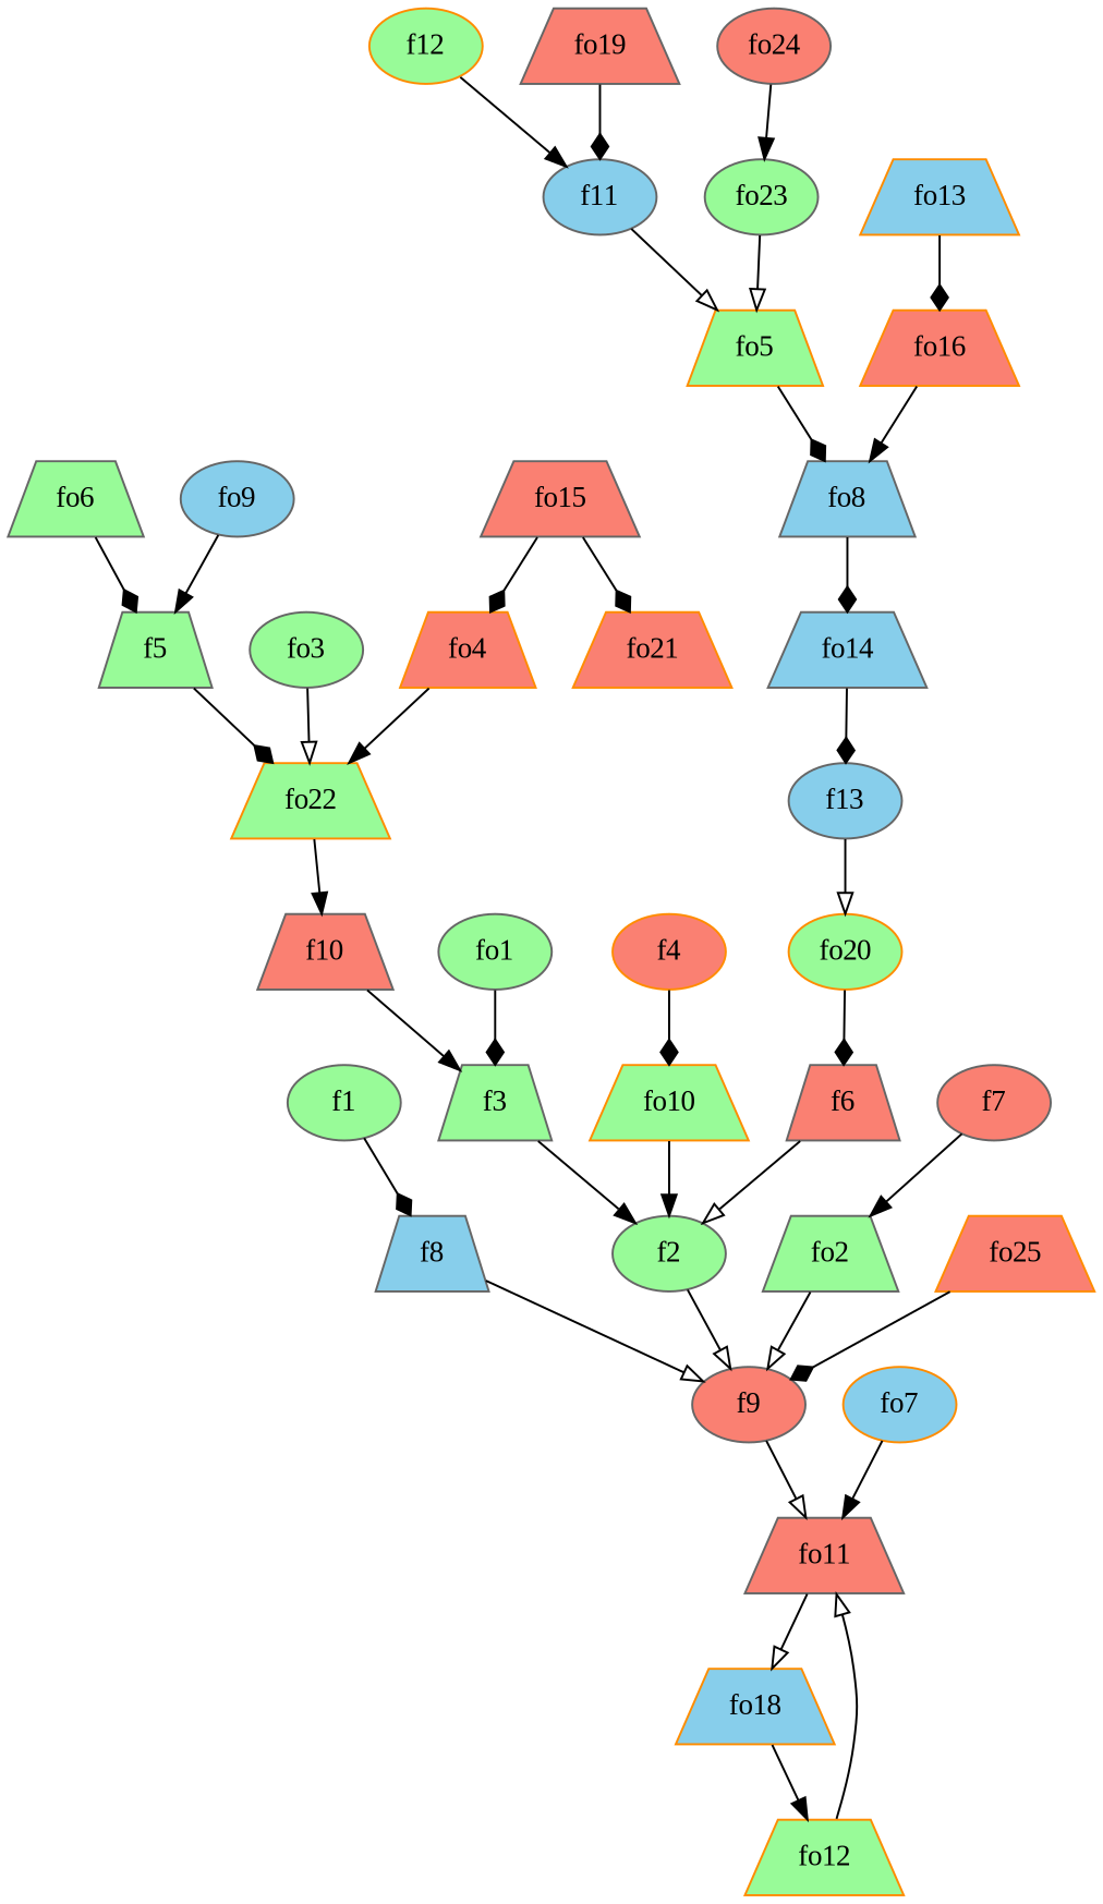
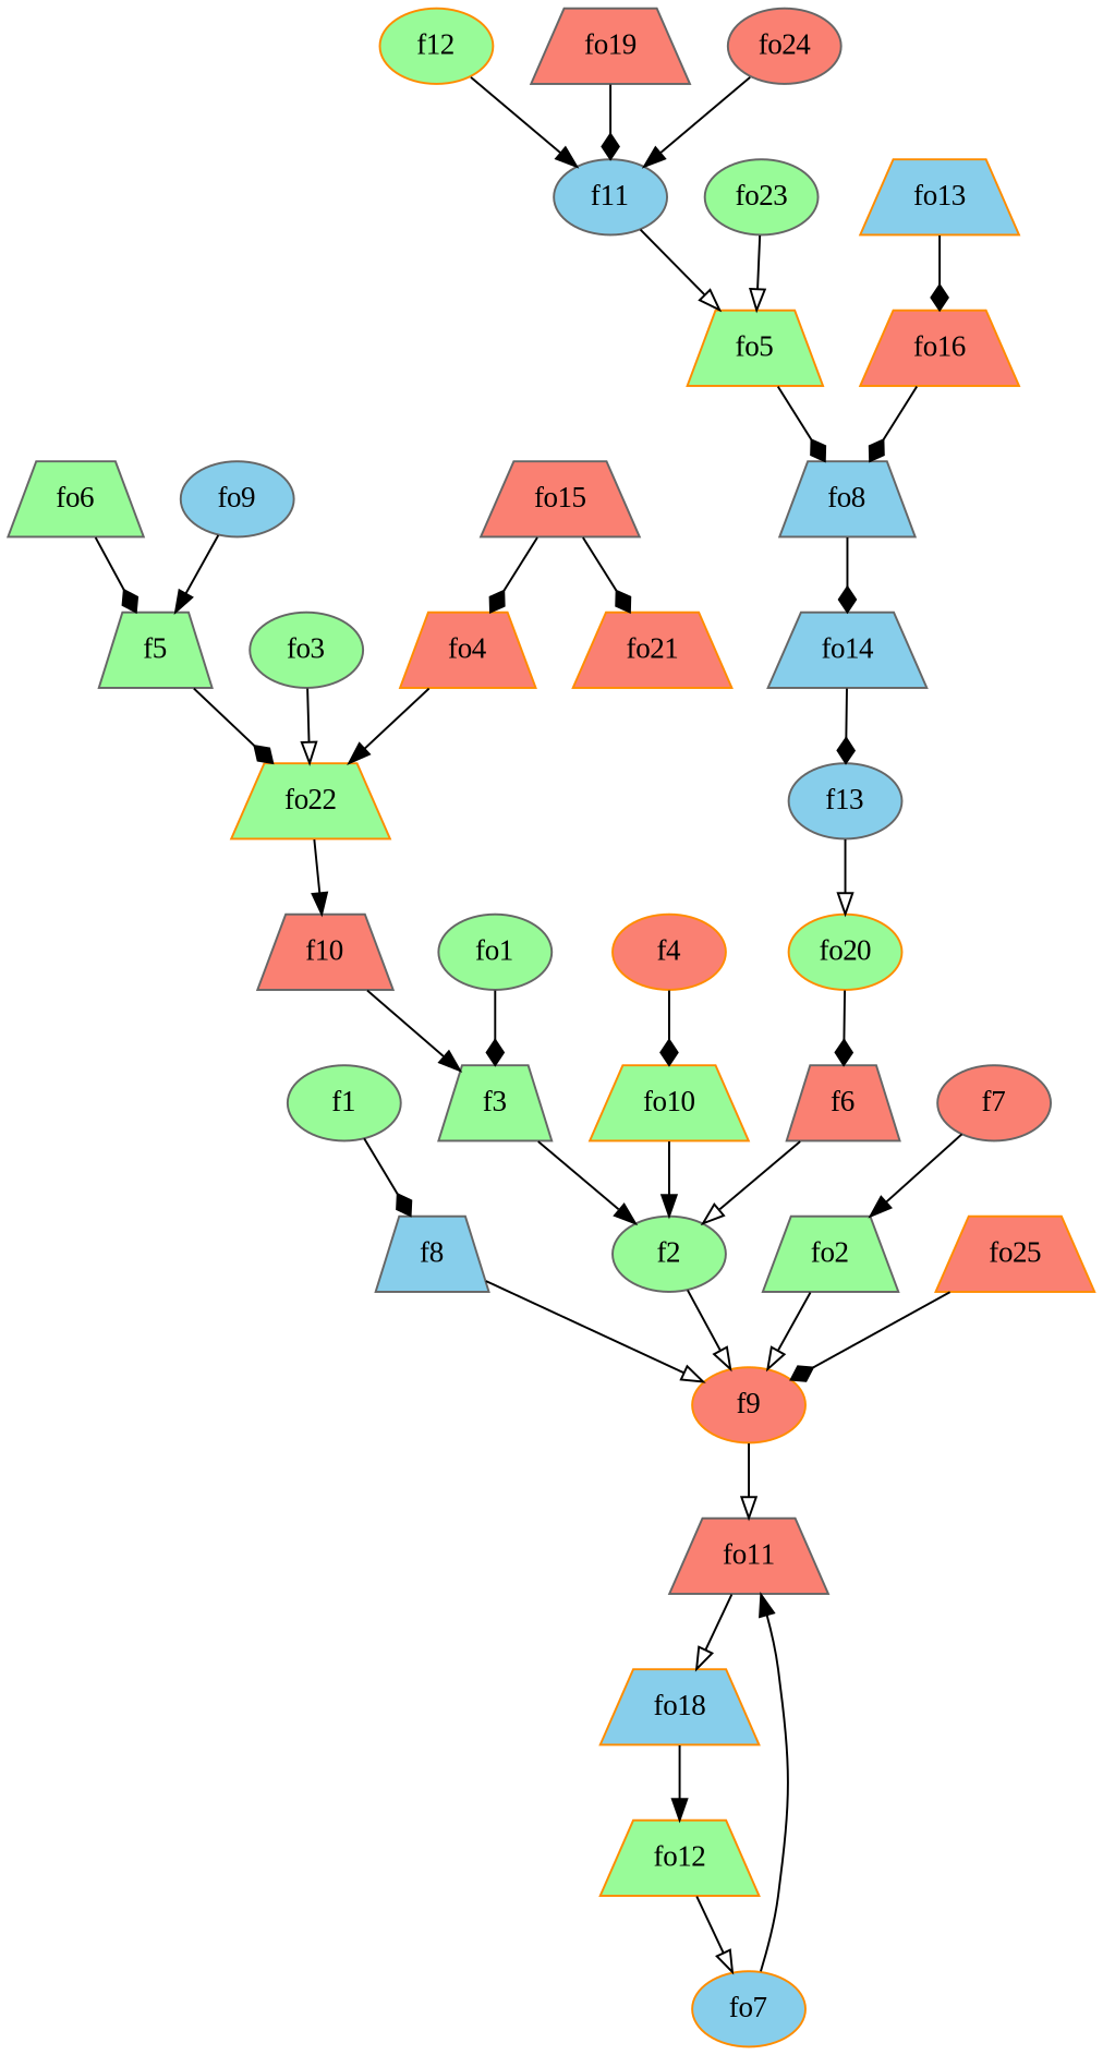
  strict digraph {
    fontname="Liberation Serif"
    node [color=gray40 fillcolor=palegreen fontname="Liberation Serif" shape=trapezium style=filled]
    edge [arrowhead=diamond fontname="Liberation Serif" weight=2]
    f1 [shape=ellipse]
    f8 [fillcolor=skyblue]
-   f9 [fillcolor=salmon shape=ellipse]
+   f9 [color=darkorange fillcolor=salmon shape=ellipse]
    f2 [shape=ellipse]
    fo11 [fillcolor=salmon]
    f3
    f4 [color=darkorange fillcolor=salmon shape=ellipse]
    fo10 [color=darkorange]
    fo22 [color=darkorange]
    f5
    f10 [fillcolor=salmon]
    f6 [fillcolor=salmon]
    f7 [fillcolor=salmon shape=ellipse]
    fo2
    fo18 [color=darkorange fillcolor=skyblue]
    f11 [fillcolor=skyblue shape=ellipse]
    fo5 [color=darkorange]
    fo8 [fillcolor=skyblue]
    f12 [color=darkorange shape=ellipse]
    f13 [fillcolor=skyblue shape=ellipse]
    fo20 [color=darkorange shape=ellipse]
    fo1 [shape=ellipse]
    fo3 [shape=ellipse]
    fo4 [color=darkorange fillcolor=salmon]
    fo14 [fillcolor=skyblue]
    fo6
    fo9 [fillcolor=skyblue shape=ellipse]
    fo7 [color=darkorange fillcolor=skyblue shape=ellipse]
    fo12 [color=darkorange]
    fo13 [color=darkorange fillcolor=skyblue]
    fo16 [color=darkorange fillcolor=salmon]
    fo15 [fillcolor=salmon]
    fo21 [color=darkorange fillcolor=salmon]
    fo19 [fillcolor=salmon]
    fo23 [shape=ellipse]
    fo24 [fillcolor=salmon shape=ellipse]
    fo25 [color=darkorange fillcolor=salmon]
    f1 -> f8
    f8 -> f9 [arrowhead=onormal]
    f9 -> fo11 [arrowhead=onormal]
    f2 -> f9 [arrowhead=onormal]
    fo11 -> fo18 [arrowhead=onormal]
    f3 -> f2 [arrowhead=normal]
    f4 -> fo10
    fo10 -> f2 [arrowhead=normal]
    fo22 -> f10 [arrowhead=normal]
    f5 -> fo22
    f10 -> f3 [arrowhead=normal]
    f6 -> f2 [arrowhead=onormal]
    f7 -> fo2 [arrowhead=normal]
    fo2 -> f9 [arrowhead=onormal]
    fo18 -> fo12 [arrowhead=normal]
    f11 -> fo5 [arrowhead=onormal]
    fo5 -> fo8
    fo8 -> fo14
    f12 -> f11 [arrowhead=normal]
    f13 -> fo20 [arrowhead=onormal]
    fo20 -> f6
    fo1 -> f3
    fo3 -> fo22 [arrowhead=onormal]
    fo4 -> fo22 [arrowhead=normal]
    fo14 -> f13
    fo6 -> f5
    fo9 -> f5 [arrowhead=normal]
    fo7 -> fo11 [arrowhead=normal]
-   fo12 -> fo11 [arrowhead=onormal]
+   fo12 -> fo7 [arrowhead=onormal]
    fo13 -> fo16
-   fo16 -> fo8 [arrowhead=normal]
+   fo16 -> fo8
    fo15 -> fo4
    fo15 -> fo21
    fo19 -> f11
    fo23 -> fo5 [arrowhead=onormal]
-   fo24 -> fo23 [arrowhead=normal]
+   fo24 -> f11 [arrowhead=normal]
    fo25 -> f9
  }
